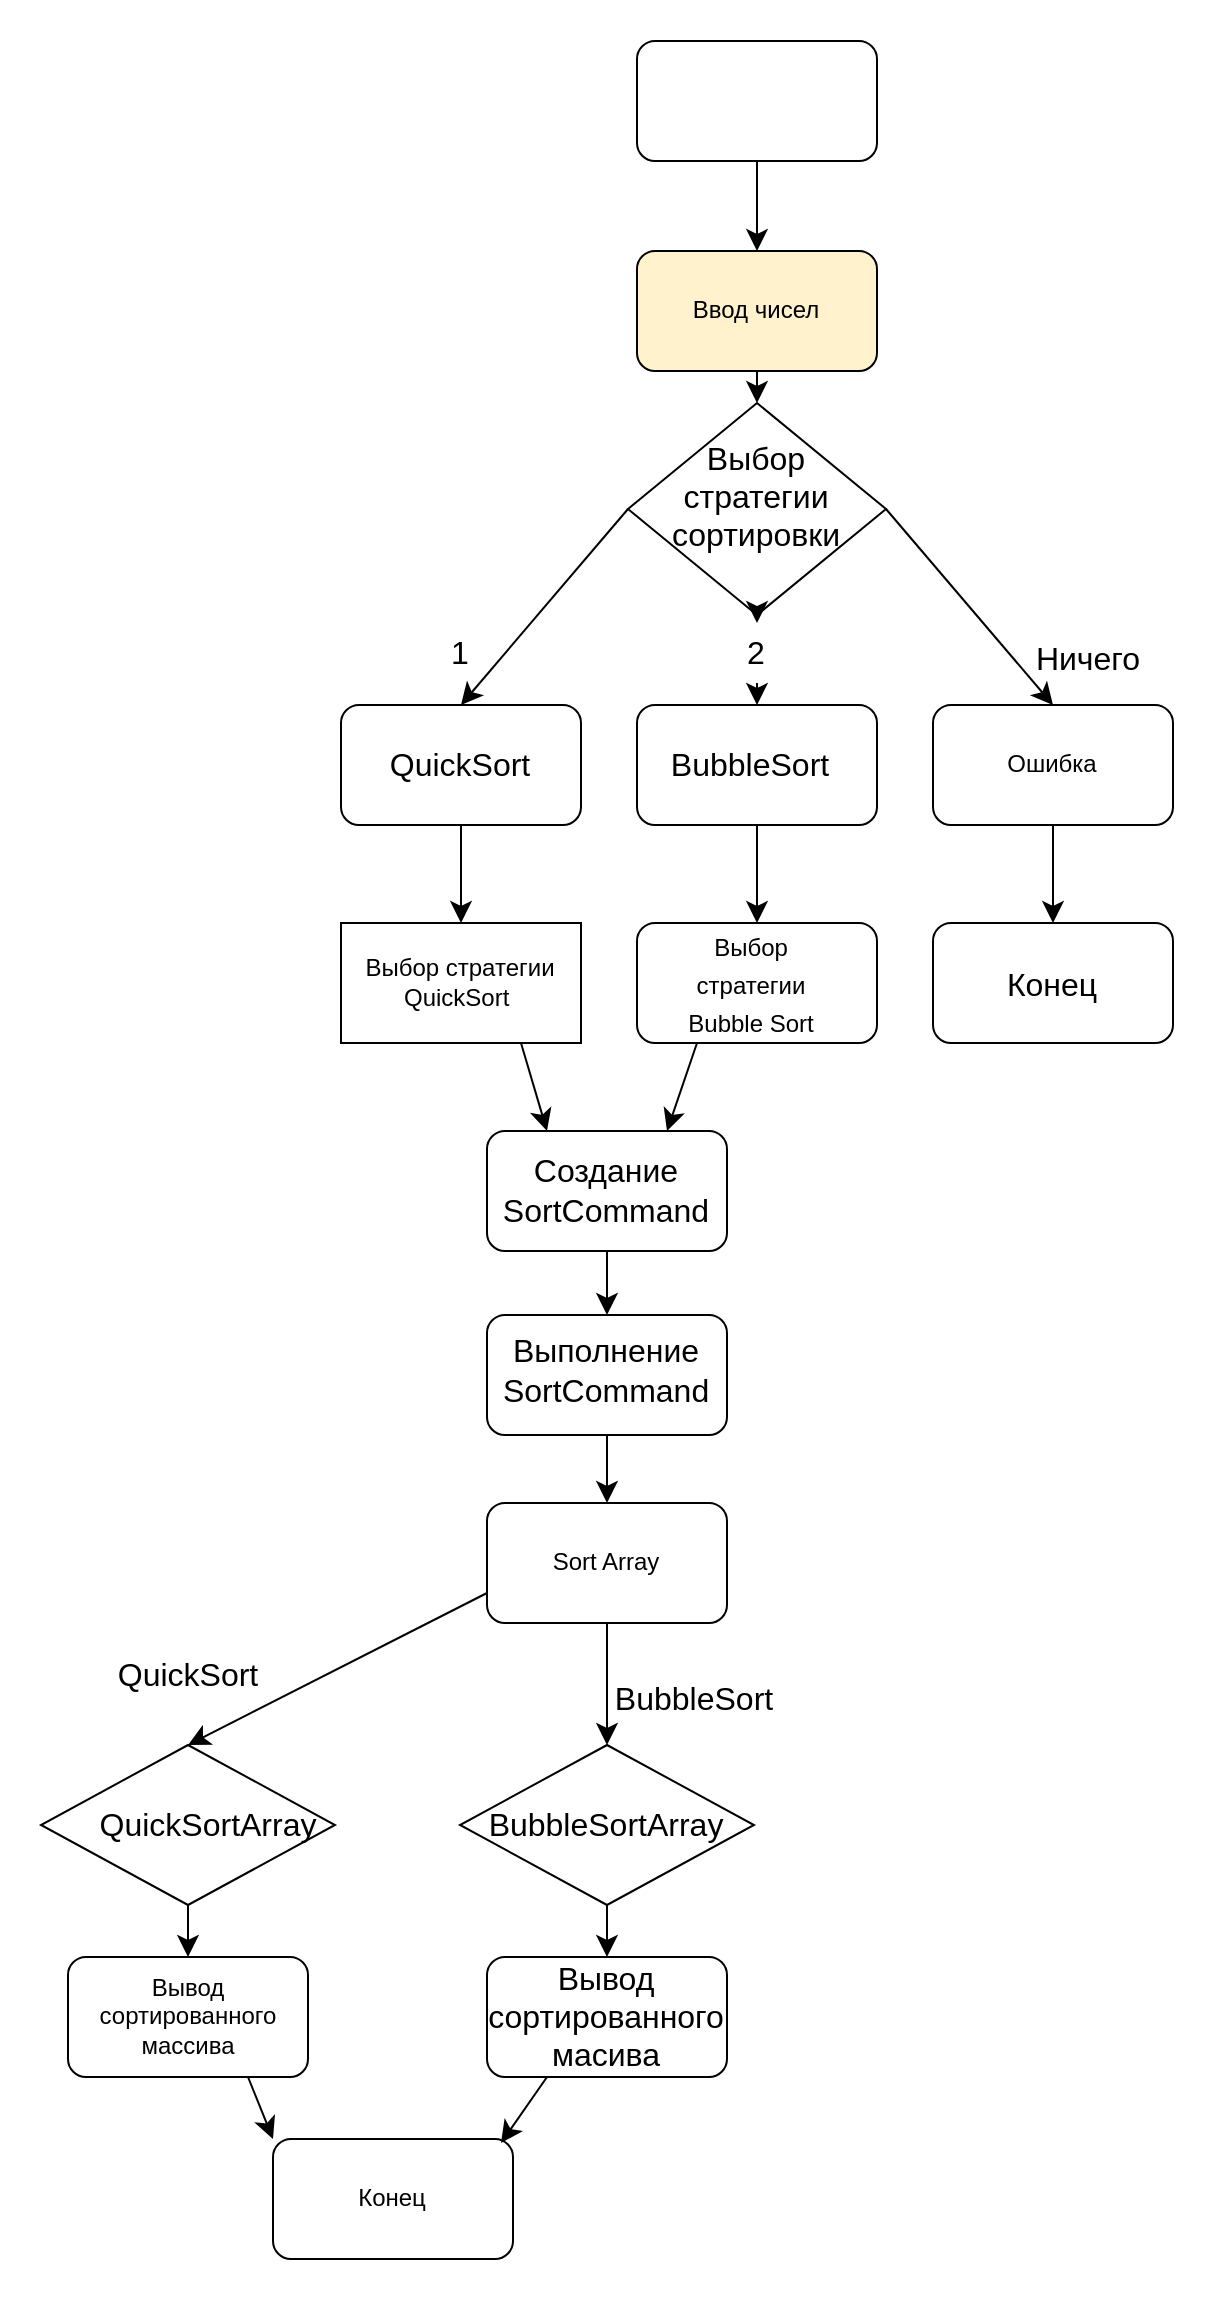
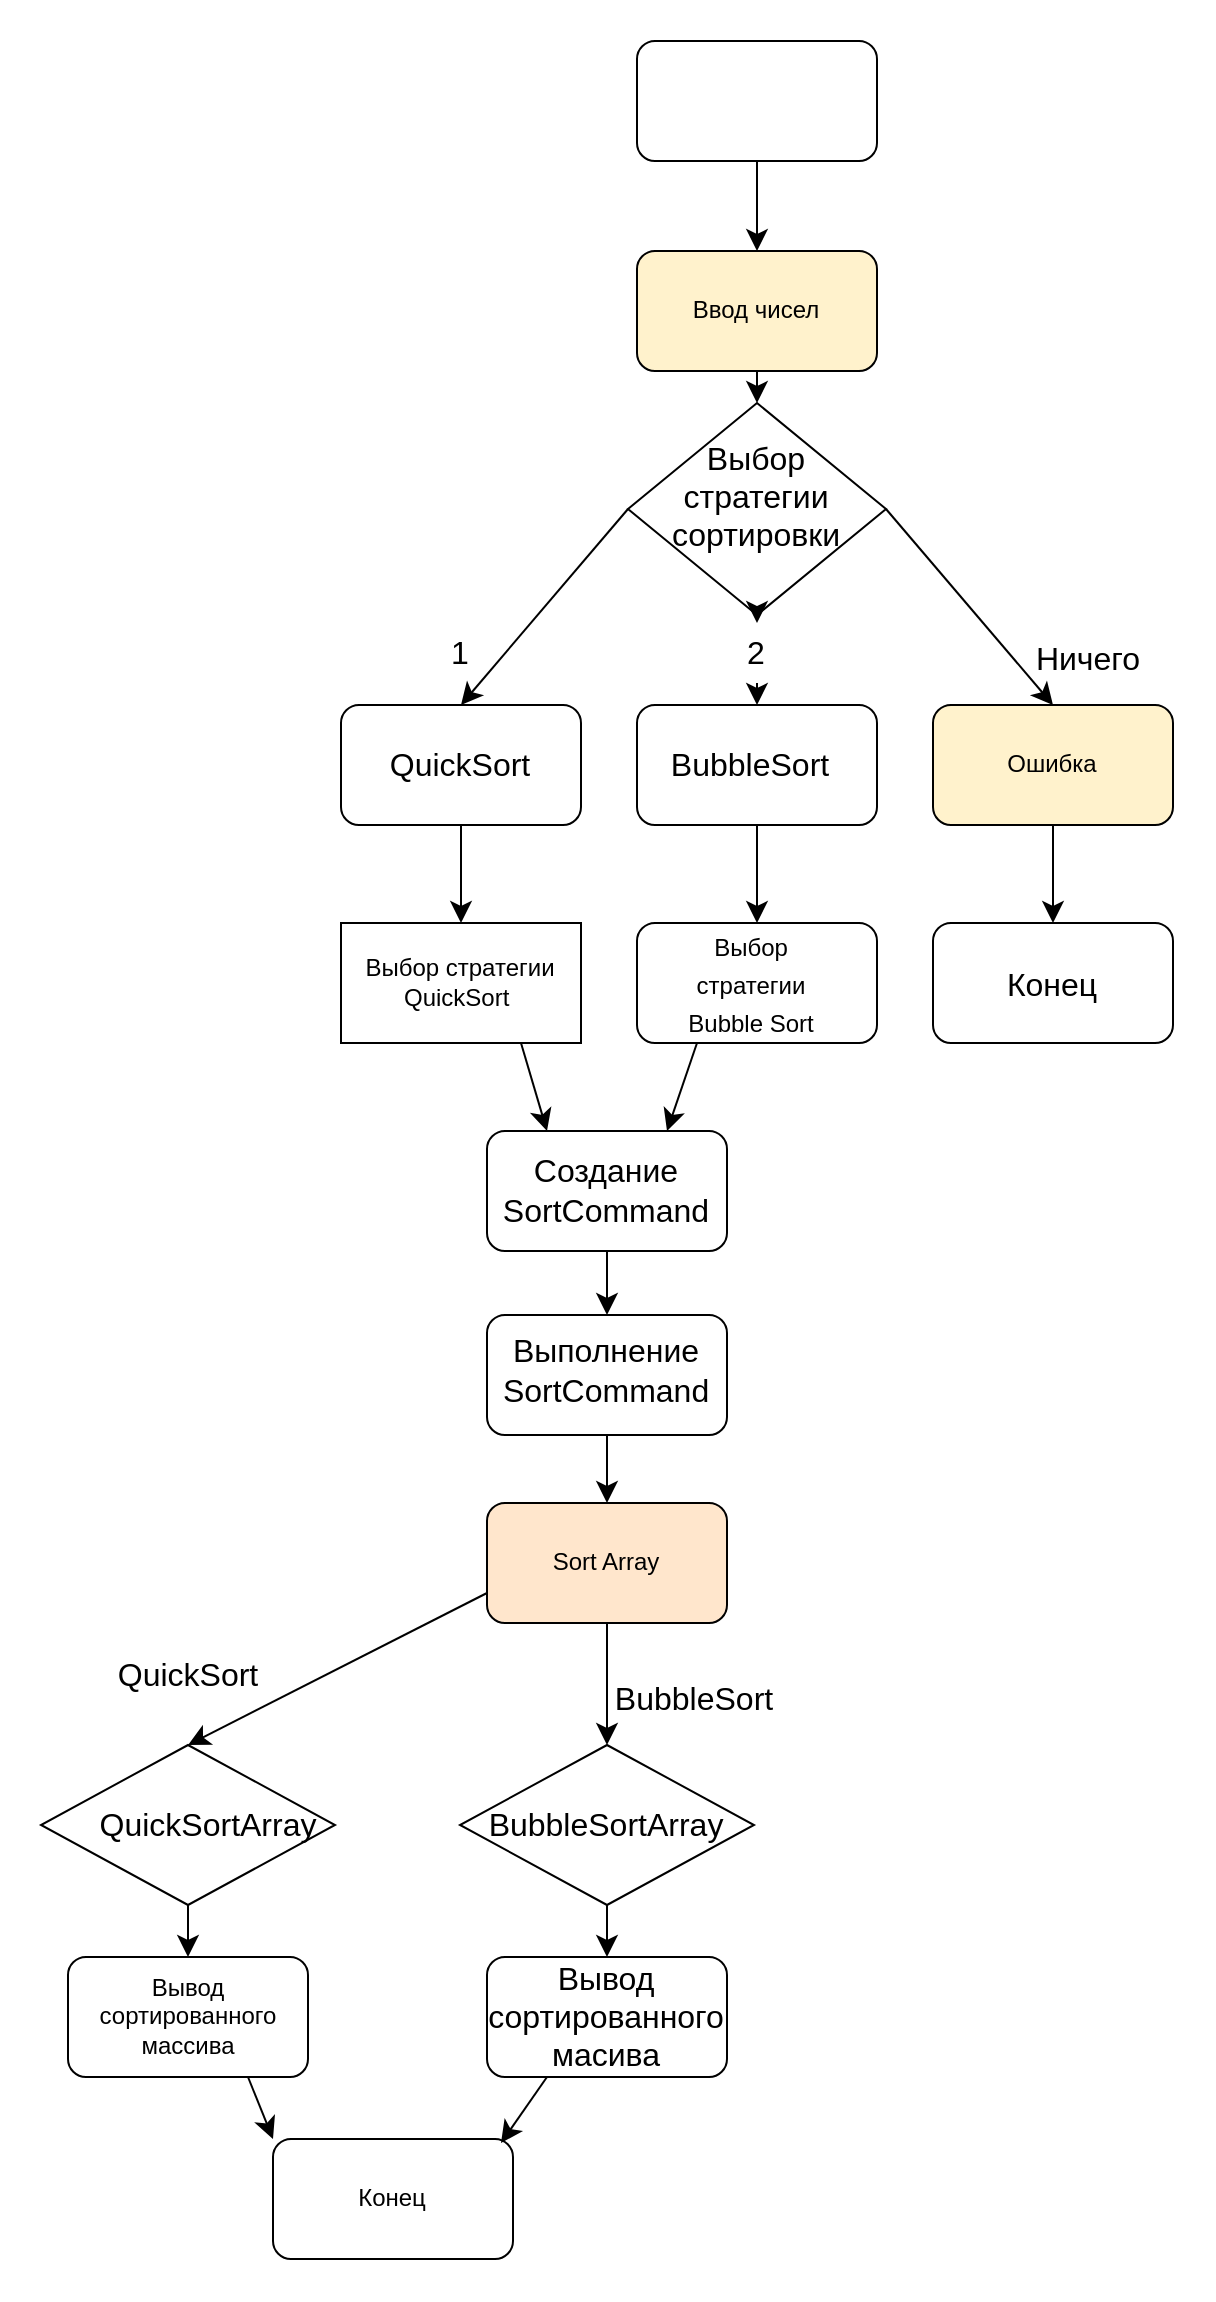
  <mxCell id="0" />
  <mxCell id="1" parent="0" />
  <mxCell id="2" style="edgeStyle=none;curved=1;rounded=0;orthogonalLoop=1;jettySize=auto;html=1;exitX=0.5;exitY=1;exitDx=0;exitDy=0;entryX=0.5;entryY=0;entryDx=0;entryDy=0;fontSize=12;startSize=8;endSize=8;" edge="1" parent="1" source="3" target="5"><mxGeometry relative="1" as="geometry" /></mxCell>
  <mxCell id="3" value="" style="rounded=1;whiteSpace=wrap;html=1;" vertex="1" parent="1"><mxGeometry x="318" y="20" width="120" height="60" as="geometry" /></mxCell>
  <mxCell id="4" style="edgeStyle=none;curved=1;rounded=0;orthogonalLoop=1;jettySize=auto;html=1;exitX=0.5;exitY=1;exitDx=0;exitDy=0;entryX=0.5;entryY=0;entryDx=0;entryDy=0;fontSize=12;startSize=8;endSize=8;" edge="1" parent="1" source="5" target="9"><mxGeometry relative="1" as="geometry" /></mxCell>
  <mxCell id="5" value="Ввод чисел" style="rounded=1;whiteSpace=wrap;html=1;fillColor=#fff2cc;" vertex="1" parent="1"><mxGeometry x="318" y="125" width="120" height="60" as="geometry" /></mxCell>
  <mxCell id="6" style="edgeStyle=none;curved=1;rounded=0;orthogonalLoop=1;jettySize=auto;html=1;exitX=1;exitY=0.5;exitDx=0;exitDy=0;entryX=0.5;entryY=0;entryDx=0;entryDy=0;fontSize=12;startSize=8;endSize=8;" edge="1" parent="1" source="9" target="16"><mxGeometry relative="1" as="geometry" /></mxCell>
  <mxCell id="7" style="edgeStyle=none;curved=1;rounded=0;orthogonalLoop=1;jettySize=auto;html=1;exitX=0.5;exitY=1;exitDx=0;exitDy=0;entryX=0.5;entryY=0;entryDx=0;entryDy=0;fontSize=12;startSize=8;endSize=8;" edge="1" parent="1" source="19" target="14"><mxGeometry relative="1" as="geometry" /></mxCell>
  <mxCell id="8" style="edgeStyle=none;curved=1;rounded=0;orthogonalLoop=1;jettySize=auto;html=1;exitX=0;exitY=0.5;exitDx=0;exitDy=0;entryX=0.5;entryY=0;entryDx=0;entryDy=0;fontSize=12;startSize=8;endSize=8;" edge="1" parent="1" source="9" target="12"><mxGeometry relative="1" as="geometry" /></mxCell>
  <mxCell id="9" value="" style="rhombus;whiteSpace=wrap;html=1;" vertex="1" parent="1"><mxGeometry x="313.5" y="201" width="129" height="106" as="geometry" /></mxCell>
  <mxCell id="10" value="Выбор стратегии сортировки" style="text;html=1;align=center;verticalAlign=middle;whiteSpace=wrap;rounded=0;fontSize=16;" vertex="1" parent="1"><mxGeometry x="348" y="233" width="60" height="30" as="geometry" /></mxCell>
  <mxCell id="11" style="edgeStyle=none;curved=1;rounded=0;orthogonalLoop=1;jettySize=auto;html=1;exitX=0.5;exitY=1;exitDx=0;exitDy=0;entryX=0.5;entryY=0;entryDx=0;entryDy=0;fontSize=12;startSize=8;endSize=8;" edge="1" parent="1" source="12" target="24"><mxGeometry relative="1" as="geometry" /></mxCell>
  <mxCell id="12" value="" style="rounded=1;whiteSpace=wrap;html=1;" vertex="1" parent="1"><mxGeometry x="170" y="352" width="120" height="60" as="geometry" /></mxCell>
  <mxCell id="13" style="edgeStyle=none;curved=1;rounded=0;orthogonalLoop=1;jettySize=auto;html=1;exitX=0.5;exitY=1;exitDx=0;exitDy=0;entryX=0.5;entryY=0;entryDx=0;entryDy=0;fontSize=12;startSize=8;endSize=8;" edge="1" parent="1" source="14" target="26"><mxGeometry relative="1" as="geometry" /></mxCell>
  <mxCell id="14" value="" style="rounded=1;whiteSpace=wrap;html=1;" vertex="1" parent="1"><mxGeometry x="318" y="352" width="120" height="60" as="geometry" /></mxCell>
  <mxCell id="15" style="edgeStyle=none;curved=1;rounded=0;orthogonalLoop=1;jettySize=auto;html=1;exitX=0.5;exitY=1;exitDx=0;exitDy=0;entryX=0.5;entryY=0;entryDx=0;entryDy=0;fontSize=12;startSize=8;endSize=8;" edge="1" parent="1" source="16" target="48"><mxGeometry relative="1" as="geometry" /></mxCell>
- <mxCell id="16" value="Ошибка" style="rounded=1;whiteSpace=wrap;html=1;" vertex="1" parent="1"><mxGeometry x="466" y="352" width="120" height="60" as="geometry" /></mxCell>
+ <mxCell id="16" value="Ошибка" style="rounded=1;whiteSpace=wrap;html=1;fillColor=#fff2cc;" vertex="1" parent="1"><mxGeometry x="466" y="352" width="120" height="60" as="geometry" /></mxCell>
  <mxCell id="17" value="1" style="text;html=1;align=center;verticalAlign=middle;whiteSpace=wrap;rounded=0;fontSize=16;" vertex="1" parent="1"><mxGeometry x="200" y="311" width="60" height="30" as="geometry" /></mxCell>
  <mxCell id="18" value="" style="edgeStyle=none;curved=1;rounded=0;orthogonalLoop=1;jettySize=auto;html=1;exitX=0.5;exitY=1;exitDx=0;exitDy=0;entryX=0.5;entryY=0;entryDx=0;entryDy=0;fontSize=12;startSize=8;endSize=8;" edge="1" parent="1" source="9" target="19"><mxGeometry relative="1" as="geometry"><mxPoint x="378" y="307" as="sourcePoint" /><mxPoint x="378" y="341" as="targetPoint" /></mxGeometry></mxCell>
  <mxCell id="19" value="2" style="text;html=1;align=center;verticalAlign=middle;whiteSpace=wrap;rounded=0;fontSize=16;" vertex="1" parent="1"><mxGeometry x="348" y="311" width="60" height="30" as="geometry" /></mxCell>
  <mxCell id="20" value="Ничего" style="text;html=1;align=center;verticalAlign=middle;whiteSpace=wrap;rounded=0;fontSize=16;" vertex="1" parent="1"><mxGeometry x="514" y="314" width="60" height="30" as="geometry" /></mxCell>
  <mxCell id="21" value="BubbleSort" style="text;html=1;align=center;verticalAlign=middle;whiteSpace=wrap;rounded=0;fontSize=16;" vertex="1" parent="1"><mxGeometry x="345" y="367" width="60" height="30" as="geometry" /></mxCell>
  <mxCell id="22" value="QuickSort" style="text;html=1;align=center;verticalAlign=middle;whiteSpace=wrap;rounded=0;fontSize=16;" vertex="1" parent="1"><mxGeometry x="200" y="367" width="60" height="30" as="geometry" /></mxCell>
  <mxCell id="23" style="edgeStyle=none;curved=1;rounded=0;orthogonalLoop=1;jettySize=auto;html=1;exitX=0.75;exitY=1;exitDx=0;exitDy=0;entryX=0.25;entryY=0;entryDx=0;entryDy=0;fontSize=12;startSize=8;endSize=8;" edge="1" parent="1" source="24" target="29"><mxGeometry relative="1" as="geometry" /></mxCell>
  <mxCell id="24" value="Выбор стратегии QuickSort&amp;nbsp;" style="whiteSpace=wrap;html=1;rounded=0;" vertex="1" parent="1"><mxGeometry x="170" y="461" width="120" height="60" as="geometry" /></mxCell>
  <mxCell id="25" style="edgeStyle=none;curved=1;rounded=0;orthogonalLoop=1;jettySize=auto;html=1;exitX=0.25;exitY=1;exitDx=0;exitDy=0;entryX=0.75;entryY=0;entryDx=0;entryDy=0;fontSize=12;startSize=8;endSize=8;" edge="1" parent="1" source="26" target="29"><mxGeometry relative="1" as="geometry" /></mxCell>
  <mxCell id="26" value="" style="rounded=1;whiteSpace=wrap;html=1;" vertex="1" parent="1"><mxGeometry x="318" y="461" width="120" height="60" as="geometry" /></mxCell>
  <mxCell id="27" value="&lt;span style=&quot;font-size: 12px;&quot;&gt;Выбор стратегии Bubble Sort&lt;/span&gt;" style="text;html=1;align=center;verticalAlign=middle;whiteSpace=wrap;rounded=0;fontSize=16;" vertex="1" parent="1"><mxGeometry x="329.5" y="475.5" width="91" height="31" as="geometry" /></mxCell>
  <mxCell id="28" style="edgeStyle=none;curved=1;rounded=0;orthogonalLoop=1;jettySize=auto;html=1;exitX=0.5;exitY=1;exitDx=0;exitDy=0;entryX=0.5;entryY=0;entryDx=0;entryDy=0;fontSize=12;startSize=8;endSize=8;" edge="1" parent="1" source="29" target="32"><mxGeometry relative="1" as="geometry" /></mxCell>
  <mxCell id="29" value="" style="rounded=1;whiteSpace=wrap;html=1;" vertex="1" parent="1"><mxGeometry y="565" width="120" height="60" as="geometry" x="243" /></mxCell>
  <mxCell id="30" value="Создание SortCommand" style="text;html=1;align=center;verticalAlign=middle;whiteSpace=wrap;rounded=0;fontSize=16;" vertex="1" parent="1"><mxGeometry x="273" y="580" width="60" height="30" as="geometry" /></mxCell>
  <mxCell id="31" style="edgeStyle=none;curved=1;rounded=0;orthogonalLoop=1;jettySize=auto;html=1;exitX=0.5;exitY=1;exitDx=0;exitDy=0;entryX=0.5;entryY=0;entryDx=0;entryDy=0;fontSize=12;startSize=8;endSize=8;" edge="1" parent="1" source="32" target="36"><mxGeometry relative="1" as="geometry" /></mxCell>
  <mxCell id="32" value="" style="rounded=1;whiteSpace=wrap;html=1;" vertex="1" parent="1"><mxGeometry y="657" width="120" height="60" as="geometry" x="243" /></mxCell>
  <mxCell id="33" value="Выполнение SortCommand" style="text;html=1;align=center;verticalAlign=middle;whiteSpace=wrap;rounded=0;fontSize=16;" vertex="1" parent="1"><mxGeometry x="273" y="670" width="60" height="30" as="geometry" /></mxCell>
  <mxCell id="34" style="edgeStyle=none;curved=1;rounded=0;orthogonalLoop=1;jettySize=auto;html=1;exitX=0;exitY=0.75;exitDx=0;exitDy=0;entryX=0.5;entryY=0;entryDx=0;entryDy=0;fontSize=12;startSize=8;endSize=8;" edge="1" parent="1" source="36" target="38"><mxGeometry relative="1" as="geometry" /></mxCell>
  <mxCell id="35" style="edgeStyle=none;curved=1;rounded=0;orthogonalLoop=1;jettySize=auto;html=1;exitX=0.5;exitY=1;exitDx=0;exitDy=0;entryX=0.5;entryY=0;entryDx=0;entryDy=0;fontSize=12;startSize=8;endSize=8;" edge="1" parent="1" source="36" target="40"><mxGeometry relative="1" as="geometry" /></mxCell>
- <mxCell id="36" value="Sort Array" style="rounded=1;whiteSpace=wrap;html=1;" vertex="1" parent="1"><mxGeometry y="751" width="120" height="60" as="geometry" x="243" /></mxCell>
+ <mxCell id="36" value="Sort Array" style="rounded=1;whiteSpace=wrap;html=1;fillColor=#ffe6cc;" vertex="1" parent="1"><mxGeometry y="751" width="120" height="60" as="geometry" x="243" /></mxCell>
  <mxCell id="37" style="edgeStyle=none;curved=1;rounded=0;orthogonalLoop=1;jettySize=auto;html=1;exitX=0.5;exitY=1;exitDx=0;exitDy=0;entryX=0.5;entryY=0;entryDx=0;entryDy=0;fontSize=12;startSize=8;endSize=8;" edge="1" parent="1" source="38" target="46"><mxGeometry relative="1" as="geometry" /></mxCell>
  <mxCell id="38" value="" style="rhombus;whiteSpace=wrap;html=1;" vertex="1" parent="1"><mxGeometry x="20" y="872" width="147" height="80" as="geometry" /></mxCell>
  <mxCell id="39" style="edgeStyle=none;curved=1;rounded=0;orthogonalLoop=1;jettySize=auto;html=1;exitX=0.5;exitY=1;exitDx=0;exitDy=0;entryX=0.5;entryY=0;entryDx=0;entryDy=0;fontSize=12;startSize=8;endSize=8;" edge="1" parent="1" source="40" target="47"><mxGeometry relative="1" as="geometry" /></mxCell>
  <mxCell id="40" value="" style="rhombus;whiteSpace=wrap;html=1;" vertex="1" parent="1"><mxGeometry x="229.5" y="872" width="147" height="80" as="geometry" /></mxCell>
  <mxCell id="41" value="QuickSort" style="text;html=1;align=center;verticalAlign=middle;whiteSpace=wrap;rounded=0;fontSize=16;" vertex="1" parent="1"><mxGeometry x="64" y="822" width="60" height="30" as="geometry" /></mxCell>
  <mxCell id="42" value="BubbleSort" style="text;html=1;align=center;verticalAlign=middle;whiteSpace=wrap;rounded=0;fontSize=16;" vertex="1" parent="1"><mxGeometry x="316.5" y="834" width="60" height="30" as="geometry" /></mxCell>
  <mxCell id="43" value="QuickSortArray" style="text;html=1;align=center;verticalAlign=middle;whiteSpace=wrap;rounded=0;fontSize=16;" vertex="1" parent="1"><mxGeometry x="73.5" y="897" width="60" height="30" as="geometry" /></mxCell>
  <mxCell id="44" value="BubbleSortArray" style="text;html=1;align=center;verticalAlign=middle;whiteSpace=wrap;rounded=0;fontSize=16;" vertex="1" parent="1"><mxGeometry x="273" y="897" width="60" height="30" as="geometry" /></mxCell>
  <mxCell id="45" style="edgeStyle=none;curved=1;rounded=0;orthogonalLoop=1;jettySize=auto;html=1;exitX=0.75;exitY=1;exitDx=0;exitDy=0;entryX=0;entryY=0;entryDx=0;entryDy=0;fontSize=12;startSize=8;endSize=8;" edge="1" parent="1" source="46" target="51"><mxGeometry relative="1" as="geometry" /></mxCell>
  <mxCell id="46" value="Вывод сортированного массива" style="rounded=1;whiteSpace=wrap;html=1;" vertex="1" parent="1"><mxGeometry x="33.5" y="978" width="120" height="60" as="geometry" /></mxCell>
  <mxCell id="47" value="" style="rounded=1;whiteSpace=wrap;html=1;" vertex="1" parent="1"><mxGeometry y="978" width="120" height="60" as="geometry" x="243" /></mxCell>
  <mxCell id="48" value="" style="rounded=1;whiteSpace=wrap;html=1;" vertex="1" parent="1"><mxGeometry x="466" y="461" width="120" height="60" as="geometry" /></mxCell>
  <mxCell id="49" value="Конец" style="text;html=1;align=center;verticalAlign=middle;whiteSpace=wrap;rounded=0;fontSize=16;" vertex="1" parent="1"><mxGeometry x="496" y="477" width="60" height="30" as="geometry" /></mxCell>
  <mxCell id="50" value="Вывод сортированного масива" style="text;html=1;align=center;verticalAlign=middle;whiteSpace=wrap;rounded=0;fontSize=16;" vertex="1" parent="1"><mxGeometry x="273" y="993" width="60" height="30" as="geometry" /></mxCell>
  <mxCell id="51" value="Конец" style="rounded=1;whiteSpace=wrap;html=1;" vertex="1" parent="1"><mxGeometry x="136" y="1069" width="120" height="60" as="geometry" /></mxCell>
  <mxCell id="52" style="edgeStyle=none;curved=1;rounded=0;orthogonalLoop=1;jettySize=auto;html=1;exitX=0.25;exitY=1;exitDx=0;exitDy=0;entryX=0.95;entryY=0.033;entryDx=0;entryDy=0;entryPerimeter=0;fontSize=12;startSize=8;endSize=8;" edge="1" parent="1" source="47" target="51"><mxGeometry relative="1" as="geometry" /></mxCell>
